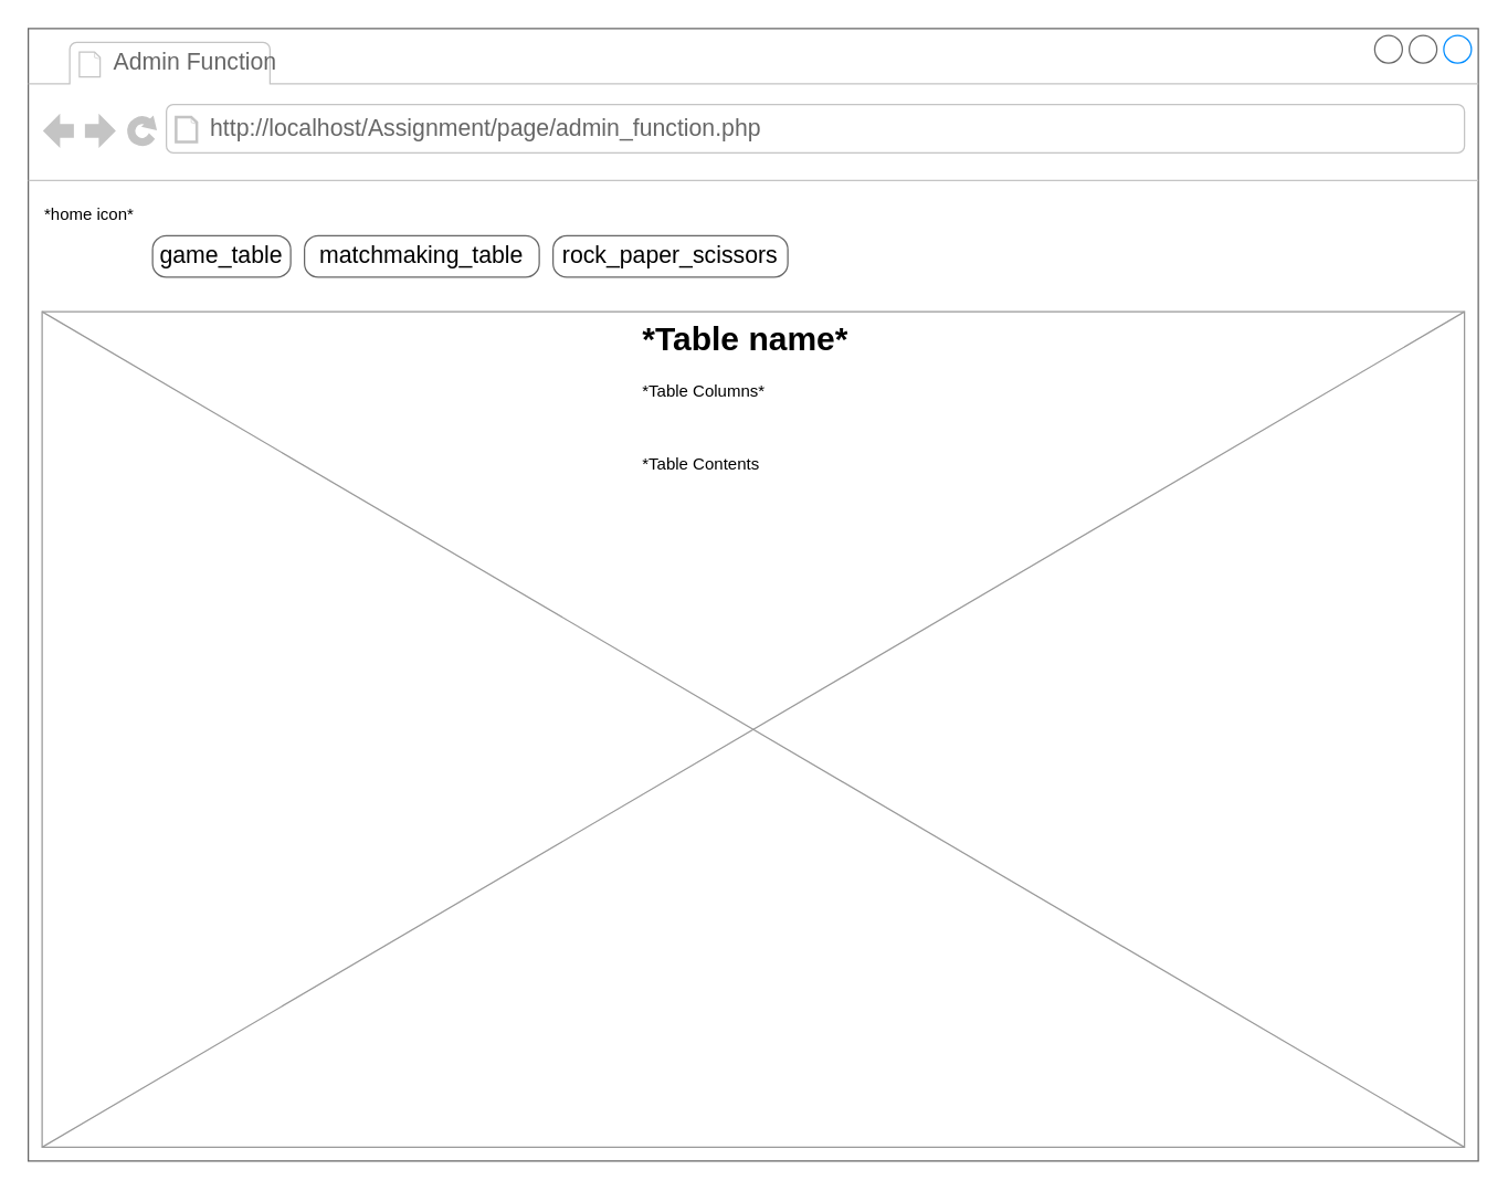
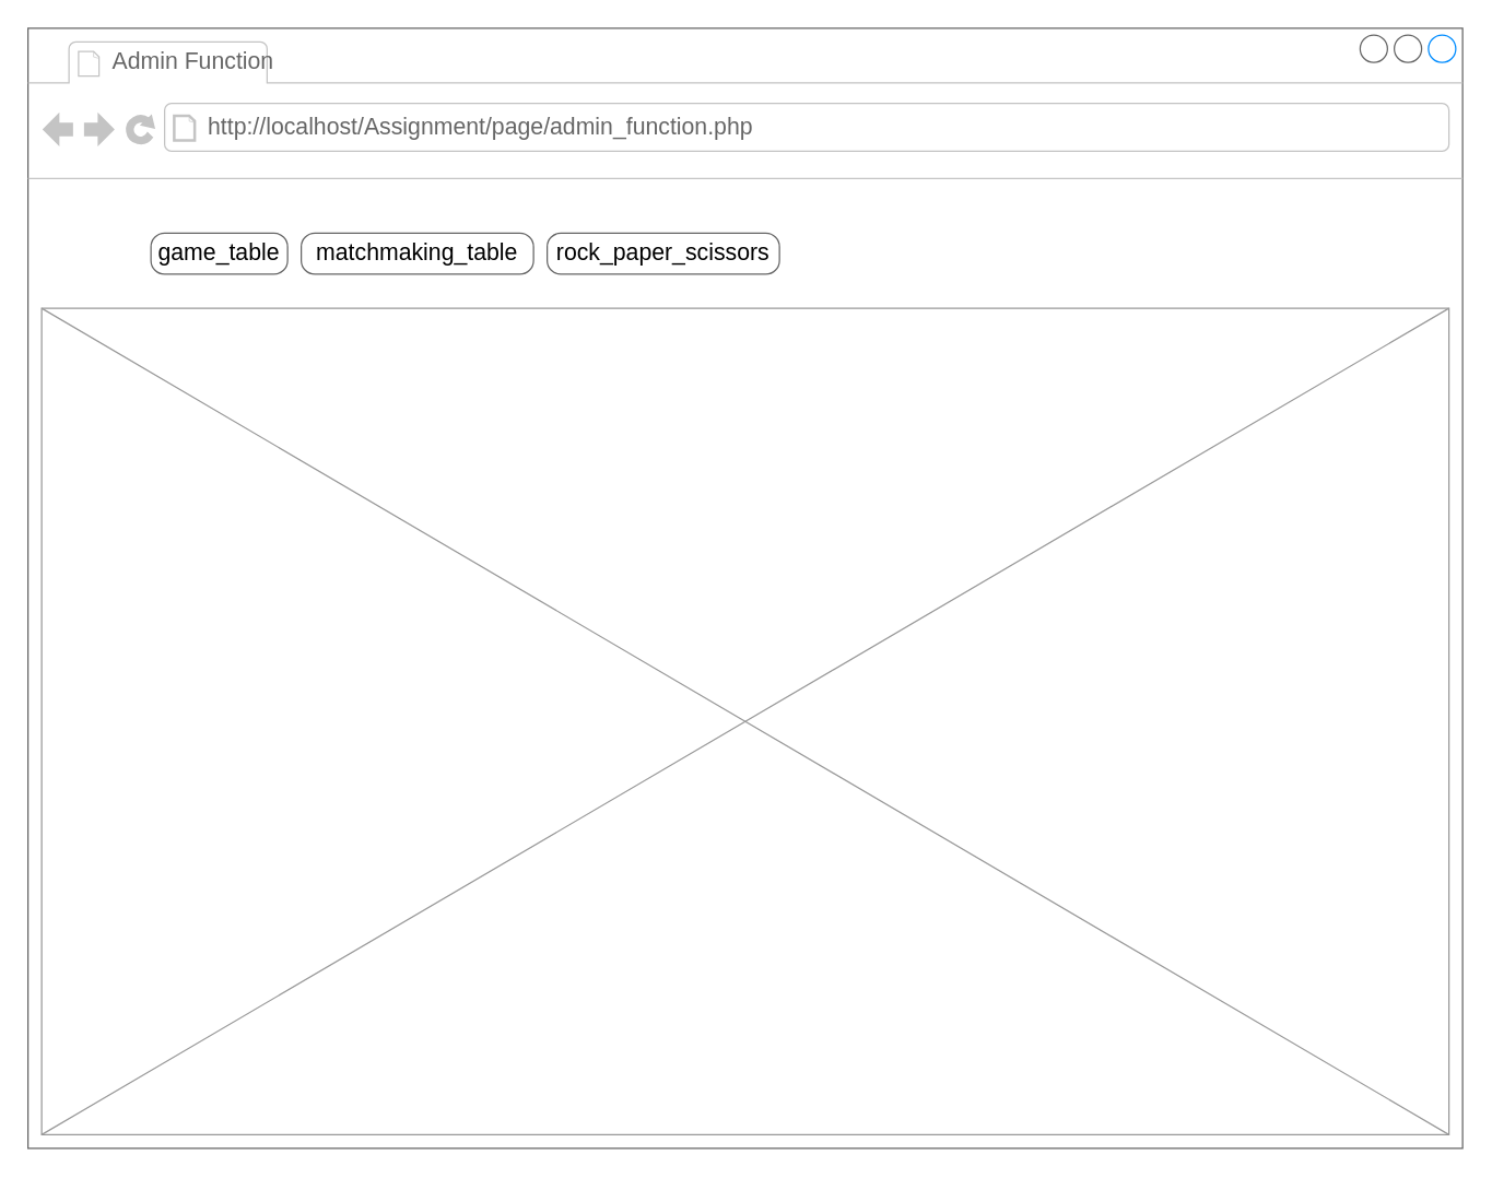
  <mxCell id="0" />
  <mxCell id="1" parent="0" />
  <mxCell id="2" value="" style="strokeWidth=1;shadow=0;dashed=0;align=center;html=1;shape=mxgraph.mockup.containers.browserWindow;rSize=0;strokeColor=#666666;mainText=,;recursiveResize=0;rounded=0;labelBackgroundColor=none;fontFamily=Verdana;fontSize=12" parent="1" vertex="1"><mxGeometry x="20" y="20" width="1050" height="820" as="geometry" /></mxCell>
  <mxCell id="3" value="Admin Function" style="strokeWidth=1;shadow=0;dashed=0;align=center;html=1;shape=mxgraph.mockup.containers.anchor;fontSize=17;fontColor=#666666;align=left;" parent="2" vertex="1"><mxGeometry x="60" y="12" width="110" height="26" as="geometry" /></mxCell>
  <mxCell id="4" value="http://localhost/Assignment/page/admin_function.php" style="strokeWidth=1;shadow=0;dashed=0;align=center;html=1;shape=mxgraph.mockup.containers.anchor;rSize=0;fontSize=17;fontColor=#666666;align=left;" parent="2" vertex="1"><mxGeometry x="130" y="60" width="350" height="26" as="geometry" /></mxCell>
- <mxCell id="5" value="*home icon*" style="text;html=1;strokeColor=none;fillColor=none;align=left;verticalAlign=middle;whiteSpace=wrap;rounded=0;" parent="2" vertex="1"><mxGeometry x="10" y="120" width="70" height="30" as="geometry" /></mxCell>
  <mxCell id="6" value="game_table" style="strokeWidth=1;shadow=0;dashed=0;align=center;html=1;shape=mxgraph.mockup.buttons.button;strokeColor=#666666;mainText=;buttonStyle=round;fontSize=17;fontStyle=0;fillColor=default;whiteSpace=wrap;rounded=0;labelBackgroundColor=none;" vertex="1" parent="2"><mxGeometry x="90" y="150" width="100" height="30" as="geometry" /></mxCell>
  <mxCell id="7" value="matchmaking_table" style="strokeWidth=1;shadow=0;dashed=0;align=center;html=1;shape=mxgraph.mockup.buttons.button;strokeColor=#666666;mainText=;buttonStyle=round;fontSize=17;fontStyle=0;fillColor=default;whiteSpace=wrap;rounded=0;labelBackgroundColor=none;" vertex="1" parent="2"><mxGeometry x="200" y="150" width="170" height="30" as="geometry" /></mxCell>
  <mxCell id="8" value="rock_paper_scissors" style="strokeWidth=1;shadow=0;dashed=0;align=center;html=1;shape=mxgraph.mockup.buttons.button;strokeColor=#666666;mainText=;buttonStyle=round;fontSize=17;fontStyle=0;fillColor=default;whiteSpace=wrap;rounded=0;labelBackgroundColor=none;" vertex="1" parent="2"><mxGeometry x="380" y="150" width="170" height="30" as="geometry" /></mxCell>
  <mxCell id="9" value="" style="verticalLabelPosition=bottom;shadow=0;dashed=0;align=center;html=1;verticalAlign=top;strokeWidth=1;shape=mxgraph.mockup.graphics.simpleIcon;strokeColor=#999999;fillColor=#ffffff;rounded=0;labelBackgroundColor=none;fontFamily=Verdana;fontSize=12;fontColor=#000000;" vertex="1" parent="2"><mxGeometry x="10" y="205" width="1030" height="605" as="geometry" /></mxCell>
- <mxCell id="10" value="&lt;h1&gt;*Table name*&lt;/h1&gt;&lt;p&gt;*Table Columns*&lt;/p&gt;&lt;p&gt;&lt;br&gt;&lt;/p&gt;&lt;p&gt;*Table Contents&lt;/p&gt;" style="text;html=1;strokeColor=none;fillColor=none;spacing=5;spacingTop=-20;whiteSpace=wrap;overflow=hidden;rounded=0;labelBackgroundColor=none;fillStyle=solid;" vertex="1" parent="2"><mxGeometry x="440" y="205" width="190" height="120" as="geometry" /></mxCell>
